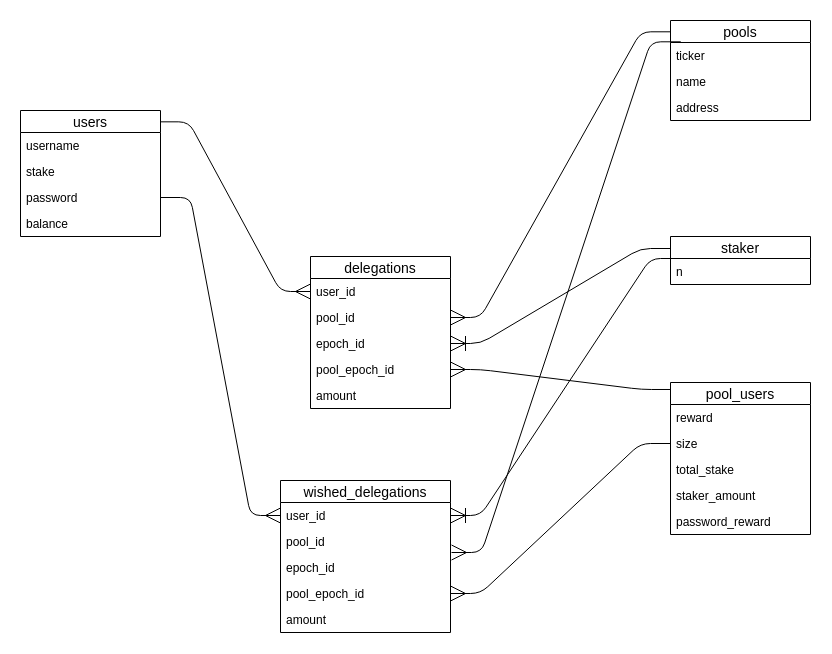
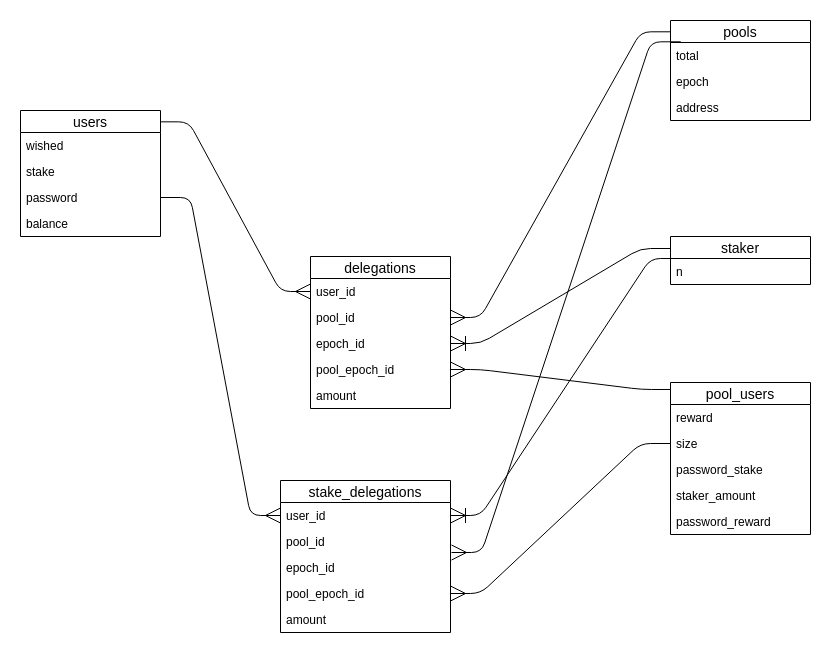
  <mxCell id="0" />
  <mxCell id="1" parent="0" />
  <mxCell id="2" value="" style="edgeStyle=entityRelationEdgeStyle;fontSize=12;html=1;endArrow=none;startArrow=ERoneToMany;startFill=0;endFill=0;entryX=0;entryY=0.25;entryDx=0;entryDy=0;exitX=1;exitY=0.5;exitDx=0;exitDy=0;strokeWidth=1;endSize=13;startSize=13;" edge="1" parent="1" source="8" target="33"><mxGeometry width="100" height="100" relative="1" as="geometry"><mxPoint x="614" y="318" as="sourcePoint" /><mxPoint x="714" y="218" as="targetPoint" /></mxGeometry></mxCell>
  <mxCell id="3" value="" style="edgeStyle=entityRelationEdgeStyle;fontSize=12;html=1;endArrow=ERmany;startArrow=none;strokeWidth=1;exitX=0.988;exitY=0.09;exitDx=0;exitDy=0;entryX=0;entryY=0.5;entryDx=0;entryDy=0;endSize=13;startSize=13;exitPerimeter=0;startFill=0;" edge="1" parent="1" source="16" target="6"><mxGeometry width="100" height="100" relative="1" as="geometry"><mxPoint x="600" y="240" as="sourcePoint" /><mxPoint x="700" y="140" as="targetPoint" /></mxGeometry></mxCell>
  <mxCell id="4" value="" style="edgeStyle=entityRelationEdgeStyle;fontSize=12;html=1;endArrow=none;startArrow=ERmany;strokeWidth=1;exitX=1;exitY=0.5;exitDx=0;exitDy=0;entryX=0.002;entryY=0.113;entryDx=0;entryDy=0;endSize=13;startSize=13;entryPerimeter=0;endFill=0;" edge="1" parent="1" source="7" target="12"><mxGeometry width="100" height="100" relative="1" as="geometry"><mxPoint x="520" y="144" as="sourcePoint" /><mxPoint x="620" y="270" as="targetPoint" /></mxGeometry></mxCell>
  <mxCell id="5" value="delegations" style="swimlane;fontStyle=0;childLayout=stackLayout;horizontal=1;startSize=22;horizontalStack=0;resizeParent=1;resizeParentMax=0;resizeLast=0;collapsible=1;marginBottom=0;align=center;fontSize=14;" vertex="1" parent="1"><mxGeometry x="310" y="256" width="140" height="152" as="geometry" /></mxCell>
  <mxCell id="6" value="user_id" style="text;strokeColor=none;fillColor=none;spacingLeft=4;spacingRight=4;overflow=hidden;rotatable=0;points=[[0,0.5],[1,0.5]];portConstraint=eastwest;fontSize=12;" vertex="1" parent="5"><mxGeometry y="22" width="140" height="26" as="geometry" /></mxCell>
  <mxCell id="7" value="pool_id" style="text;strokeColor=none;fillColor=none;spacingLeft=4;spacingRight=4;overflow=hidden;rotatable=0;points=[[0,0.5],[1,0.5]];portConstraint=eastwest;fontSize=12;" vertex="1" parent="5"><mxGeometry y="48" width="140" height="26" as="geometry" /></mxCell>
  <mxCell id="8" value="epoch_id" style="text;strokeColor=none;fillColor=none;spacingLeft=4;spacingRight=4;overflow=hidden;rotatable=0;points=[[0,0.5],[1,0.5]];portConstraint=eastwest;fontSize=12;" vertex="1" parent="5"><mxGeometry y="74" width="140" height="26" as="geometry" /></mxCell>
  <mxCell id="9" value="pool_epoch_id" style="text;strokeColor=none;fillColor=none;spacingLeft=4;spacingRight=4;overflow=hidden;rotatable=0;points=[[0,0.5],[1,0.5]];portConstraint=eastwest;fontSize=12;" vertex="1" parent="5"><mxGeometry y="100" width="140" height="26" as="geometry" /></mxCell>
  <mxCell id="10" value="amount" style="text;strokeColor=none;fillColor=none;spacingLeft=4;spacingRight=4;overflow=hidden;rotatable=0;points=[[0,0.5],[1,0.5]];portConstraint=eastwest;fontSize=12;" vertex="1" parent="5"><mxGeometry y="126" width="140" height="26" as="geometry" /></mxCell>
  <mxCell id="11" value="" style="edgeStyle=entityRelationEdgeStyle;fontSize=12;html=1;endArrow=none;startArrow=ERmany;strokeWidth=1;exitX=1;exitY=0.5;exitDx=0;exitDy=0;entryX=0.007;entryY=0.046;entryDx=0;entryDy=0;endSize=13;startSize=13;entryPerimeter=0;endFill=0;" edge="1" parent="1" source="9" target="27"><mxGeometry width="100" height="100" relative="1" as="geometry"><mxPoint x="570" y="425.7" as="sourcePoint" /><mxPoint x="644.28" y="150" as="targetPoint" /></mxGeometry></mxCell>
  <mxCell id="12" value="pools" style="swimlane;fontStyle=0;childLayout=stackLayout;horizontal=1;startSize=22;horizontalStack=0;resizeParent=1;resizeParentMax=0;resizeLast=0;collapsible=1;marginBottom=0;align=center;fontSize=14;" vertex="1" parent="1"><mxGeometry x="670" y="20" width="140" height="100" as="geometry" /></mxCell>
- <mxCell id="13" value="ticker" style="text;strokeColor=none;fillColor=none;spacingLeft=4;spacingRight=4;overflow=hidden;rotatable=0;points=[[0,0.5],[1,0.5]];portConstraint=eastwest;fontSize=12;" vertex="1" parent="12"><mxGeometry y="22" width="140" height="26" as="geometry" /></mxCell>
- <mxCell id="14" value="name" style="text;strokeColor=none;fillColor=none;spacingLeft=4;spacingRight=4;overflow=hidden;rotatable=0;points=[[0,0.5],[1,0.5]];portConstraint=eastwest;fontSize=12;" vertex="1" parent="12"><mxGeometry y="48" width="140" height="26" as="geometry" /></mxCell>
+ <mxCell id="13" value="total" style="text;strokeColor=none;fillColor=none;spacingLeft=4;spacingRight=4;overflow=hidden;rotatable=0;points=[[0,0.5],[1,0.5]];portConstraint=eastwest;fontSize=12;" vertex="1" parent="12"><mxGeometry y="22" width="140" height="26" as="geometry" /></mxCell>
+ <mxCell id="14" value="epoch" style="text;strokeColor=none;fillColor=none;spacingLeft=4;spacingRight=4;overflow=hidden;rotatable=0;points=[[0,0.5],[1,0.5]];portConstraint=eastwest;fontSize=12;" vertex="1" parent="12"><mxGeometry y="48" width="140" height="26" as="geometry" /></mxCell>
  <mxCell id="15" value="address" style="text;strokeColor=none;fillColor=none;spacingLeft=4;spacingRight=4;overflow=hidden;rotatable=0;points=[[0,0.5],[1,0.5]];portConstraint=eastwest;fontSize=12;" vertex="1" parent="12"><mxGeometry y="74" width="140" height="26" as="geometry" /></mxCell>
  <mxCell id="16" value="users" style="swimlane;fontStyle=0;childLayout=stackLayout;horizontal=1;startSize=22;horizontalStack=0;resizeParent=1;resizeParentMax=0;resizeLast=0;collapsible=1;marginBottom=0;align=center;fontSize=14;" vertex="1" parent="1"><mxGeometry x="20" y="110" width="140" height="126" as="geometry" /></mxCell>
- <mxCell id="17" value="username" style="text;strokeColor=none;fillColor=none;spacingLeft=4;spacingRight=4;overflow=hidden;rotatable=0;points=[[0,0.5],[1,0.5]];portConstraint=eastwest;fontSize=12;" vertex="1" parent="16"><mxGeometry y="22" width="140" height="26" as="geometry" /></mxCell>
+ <mxCell id="17" value="wished" style="text;strokeColor=none;fillColor=none;spacingLeft=4;spacingRight=4;overflow=hidden;rotatable=0;points=[[0,0.5],[1,0.5]];portConstraint=eastwest;fontSize=12;" vertex="1" parent="16"><mxGeometry y="22" width="140" height="26" as="geometry" /></mxCell>
  <mxCell id="18" value="stake" style="text;strokeColor=none;fillColor=none;spacingLeft=4;spacingRight=4;overflow=hidden;rotatable=0;points=[[0,0.5],[1,0.5]];portConstraint=eastwest;fontSize=12;" vertex="1" parent="16"><mxGeometry y="48" width="140" height="26" as="geometry" /></mxCell>
  <mxCell id="19" value="password" style="text;strokeColor=none;fillColor=none;spacingLeft=4;spacingRight=4;overflow=hidden;rotatable=0;points=[[0,0.5],[1,0.5]];portConstraint=eastwest;fontSize=12;" vertex="1" parent="16"><mxGeometry y="74" width="140" height="26" as="geometry" /></mxCell>
  <mxCell id="20" value="balance" style="text;strokeColor=none;fillColor=none;spacingLeft=4;spacingRight=4;overflow=hidden;rotatable=0;points=[[0,0.5],[1,0.5]];portConstraint=eastwest;fontSize=12;" vertex="1" parent="16"><mxGeometry y="100" width="140" height="26" as="geometry" /></mxCell>
- <mxCell id="21" value="wished_delegations" style="swimlane;fontStyle=0;childLayout=stackLayout;horizontal=1;startSize=22;horizontalStack=0;resizeParent=1;resizeParentMax=0;resizeLast=0;collapsible=1;marginBottom=0;align=center;fontSize=14;" vertex="1" parent="1"><mxGeometry x="280" y="480" width="170" height="152" as="geometry" /></mxCell>
+ <mxCell id="21" value="stake_delegations" style="swimlane;fontStyle=0;childLayout=stackLayout;horizontal=1;startSize=22;horizontalStack=0;resizeParent=1;resizeParentMax=0;resizeLast=0;collapsible=1;marginBottom=0;align=center;fontSize=14;" vertex="1" parent="1"><mxGeometry x="280" y="480" width="170" height="152" as="geometry" /></mxCell>
  <mxCell id="22" value="user_id" style="text;strokeColor=none;fillColor=none;spacingLeft=4;spacingRight=4;overflow=hidden;rotatable=0;points=[[0,0.5],[1,0.5]];portConstraint=eastwest;fontSize=12;" vertex="1" parent="21"><mxGeometry y="22" width="170" height="26" as="geometry" /></mxCell>
  <mxCell id="23" value="pool_id" style="text;strokeColor=none;fillColor=none;spacingLeft=4;spacingRight=4;overflow=hidden;rotatable=0;points=[[0,0.5],[1,0.5]];portConstraint=eastwest;fontSize=12;" vertex="1" parent="21"><mxGeometry y="48" width="170" height="26" as="geometry" /></mxCell>
  <mxCell id="24" value="epoch_id" style="text;strokeColor=none;fillColor=none;spacingLeft=4;spacingRight=4;overflow=hidden;rotatable=0;points=[[0,0.5],[1,0.5]];portConstraint=eastwest;fontSize=12;" vertex="1" parent="21"><mxGeometry y="74" width="170" height="26" as="geometry" /></mxCell>
  <mxCell id="25" value="pool_epoch_id" style="text;strokeColor=none;fillColor=none;spacingLeft=4;spacingRight=4;overflow=hidden;rotatable=0;points=[[0,0.5],[1,0.5]];portConstraint=eastwest;fontSize=12;" vertex="1" parent="21"><mxGeometry y="100" width="170" height="26" as="geometry" /></mxCell>
  <mxCell id="26" value="amount" style="text;strokeColor=none;fillColor=none;spacingLeft=4;spacingRight=4;overflow=hidden;rotatable=0;points=[[0,0.5],[1,0.5]];portConstraint=eastwest;fontSize=12;" vertex="1" parent="21"><mxGeometry y="126" width="170" height="26" as="geometry" /></mxCell>
  <mxCell id="27" value="pool_users" style="swimlane;fontStyle=0;childLayout=stackLayout;horizontal=1;startSize=22;horizontalStack=0;resizeParent=1;resizeParentMax=0;resizeLast=0;collapsible=1;marginBottom=0;align=center;fontSize=14;" vertex="1" parent="1"><mxGeometry x="670" y="382" width="140" height="152" as="geometry" /></mxCell>
  <mxCell id="28" value="reward" style="text;strokeColor=none;fillColor=none;spacingLeft=4;spacingRight=4;overflow=hidden;rotatable=0;points=[[0,0.5],[1,0.5]];portConstraint=eastwest;fontSize=12;" vertex="1" parent="27"><mxGeometry y="22" width="140" height="26" as="geometry" /></mxCell>
  <mxCell id="29" value="size" style="text;strokeColor=none;fillColor=none;spacingLeft=4;spacingRight=4;overflow=hidden;rotatable=0;points=[[0,0.5],[1,0.5]];portConstraint=eastwest;fontSize=12;" vertex="1" parent="27"><mxGeometry y="48" width="140" height="26" as="geometry" /></mxCell>
- <mxCell id="30" value="total_stake" style="text;strokeColor=none;fillColor=none;spacingLeft=4;spacingRight=4;overflow=hidden;rotatable=0;points=[[0,0.5],[1,0.5]];portConstraint=eastwest;fontSize=12;" vertex="1" parent="27"><mxGeometry y="74" width="140" height="26" as="geometry" /></mxCell>
+ <mxCell id="30" value="password_stake" style="text;strokeColor=none;fillColor=none;spacingLeft=4;spacingRight=4;overflow=hidden;rotatable=0;points=[[0,0.5],[1,0.5]];portConstraint=eastwest;fontSize=12;" vertex="1" parent="27"><mxGeometry y="74" width="140" height="26" as="geometry" /></mxCell>
  <mxCell id="31" value="staker_amount" style="text;strokeColor=none;fillColor=none;spacingLeft=4;spacingRight=4;overflow=hidden;rotatable=0;points=[[0,0.5],[1,0.5]];portConstraint=eastwest;fontSize=12;" vertex="1" parent="27"><mxGeometry y="100" width="140" height="26" as="geometry" /></mxCell>
  <mxCell id="32" value="password_reward" style="text;strokeColor=none;fillColor=none;spacingLeft=4;spacingRight=4;overflow=hidden;rotatable=0;points=[[0,0.5],[1,0.5]];portConstraint=eastwest;fontSize=12;" vertex="1" parent="27"><mxGeometry y="126" width="140" height="26" as="geometry" /></mxCell>
  <mxCell id="33" value="staker" style="swimlane;fontStyle=0;childLayout=stackLayout;horizontal=1;startSize=22;horizontalStack=0;resizeParent=1;resizeParentMax=0;resizeLast=0;collapsible=1;marginBottom=0;align=center;fontSize=14;" vertex="1" parent="1"><mxGeometry x="670" y="236" width="140" height="48" as="geometry" /></mxCell>
  <mxCell id="34" value="n" style="text;strokeColor=none;fillColor=none;spacingLeft=4;spacingRight=4;overflow=hidden;rotatable=0;points=[[0,0.5],[1,0.5]];portConstraint=eastwest;fontSize=12;" vertex="1" parent="33"><mxGeometry y="22" width="140" height="26" as="geometry" /></mxCell>
  <mxCell id="35" value="" style="edgeStyle=entityRelationEdgeStyle;fontSize=12;html=1;endArrow=none;startArrow=ERmany;strokeWidth=1;exitX=1;exitY=0.5;exitDx=0;exitDy=0;entryX=0;entryY=0.5;entryDx=0;entryDy=0;endSize=13;startSize=13;endFill=0;" edge="1" parent="1" source="25" target="29"><mxGeometry width="100" height="100" relative="1" as="geometry"><mxPoint x="460" y="379" as="sourcePoint" /><mxPoint x="680.98" y="398.992" as="targetPoint" /></mxGeometry></mxCell>
  <mxCell id="36" value="" style="edgeStyle=entityRelationEdgeStyle;fontSize=12;html=1;endArrow=ERmany;startArrow=none;strokeWidth=1;exitX=1;exitY=0.5;exitDx=0;exitDy=0;entryX=0;entryY=0.5;entryDx=0;entryDy=0;endSize=13;startSize=13;startFill=0;" edge="1" parent="1" source="19" target="22"><mxGeometry width="100" height="100" relative="1" as="geometry"><mxPoint x="158.32" y="200" as="sourcePoint" /><mxPoint x="310" y="369.66" as="targetPoint" /></mxGeometry></mxCell>
  <mxCell id="37" value="" style="edgeStyle=entityRelationEdgeStyle;fontSize=12;html=1;endArrow=none;startArrow=ERoneToMany;startFill=0;endFill=0;entryX=0;entryY=0.25;entryDx=0;entryDy=0;exitX=1;exitY=0.5;exitDx=0;exitDy=0;strokeWidth=1;endSize=13;startSize=13;" edge="1" parent="1" source="22"><mxGeometry width="100" height="100" relative="1" as="geometry"><mxPoint x="460" y="353" as="sourcePoint" /><mxPoint x="680" y="258" as="targetPoint" /></mxGeometry></mxCell>
  <mxCell id="38" value="" style="edgeStyle=entityRelationEdgeStyle;fontSize=12;html=1;endArrow=none;startArrow=ERmany;strokeWidth=1;exitX=1.006;exitY=-0.077;exitDx=0;exitDy=0;entryX=0.002;entryY=0.113;entryDx=0;entryDy=0;endSize=13;startSize=13;entryPerimeter=0;endFill=0;exitPerimeter=0;" edge="1" parent="1" source="24"><mxGeometry width="100" height="100" relative="1" as="geometry"><mxPoint x="460" y="327" as="sourcePoint" /><mxPoint x="680.28" y="41.3" as="targetPoint" /></mxGeometry></mxCell>
